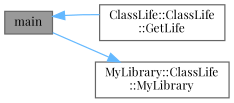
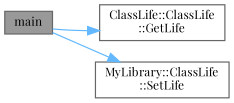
  digraph {
    fontname="Playfair Display"
    rankdir=LR
    node [color=grey40 fillcolor=white fontname="Playfair Display" fontsize=10 shape=box style=filled]
    edge [color=steelblue1 fontname="Playfair Display" fontsize=10 labelfontname=Helvetica labelfontsize=10 style=solid]
    n1 [color=gray40 fillcolor=grey60 fontcolor=black height=0.2 label=main width=0.4]
    n2 [height=0.2 label="ClassLife::ClassLife\l::GetLife" width=0.4]
-   n3 [height=0.2 label="MyLibrary::ClassLife\l::MyLibrary" width=0.4]
-   n2 -> n1
+   n3 [height=0.2 label="MyLibrary::ClassLife\l::SetLife" width=0.4]
+   n1 -> n2
    n1 -> n3
  }
